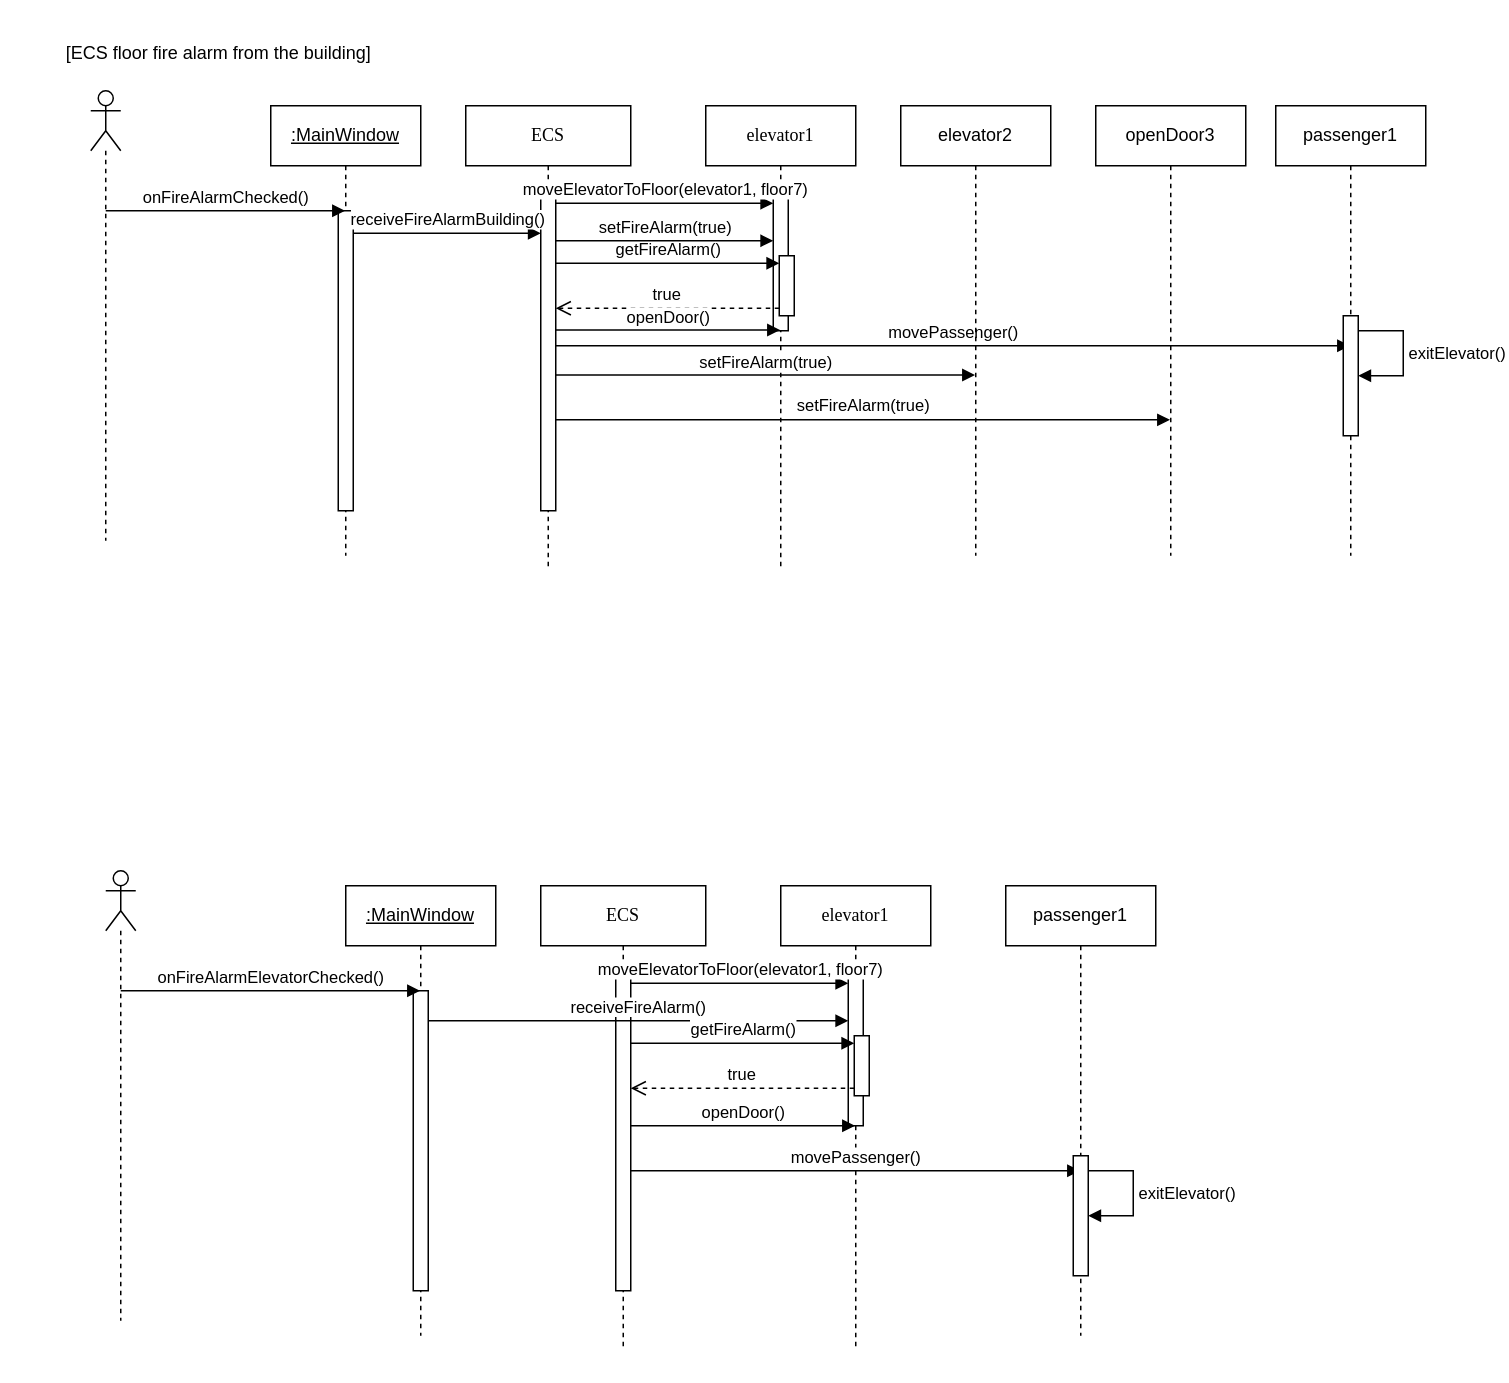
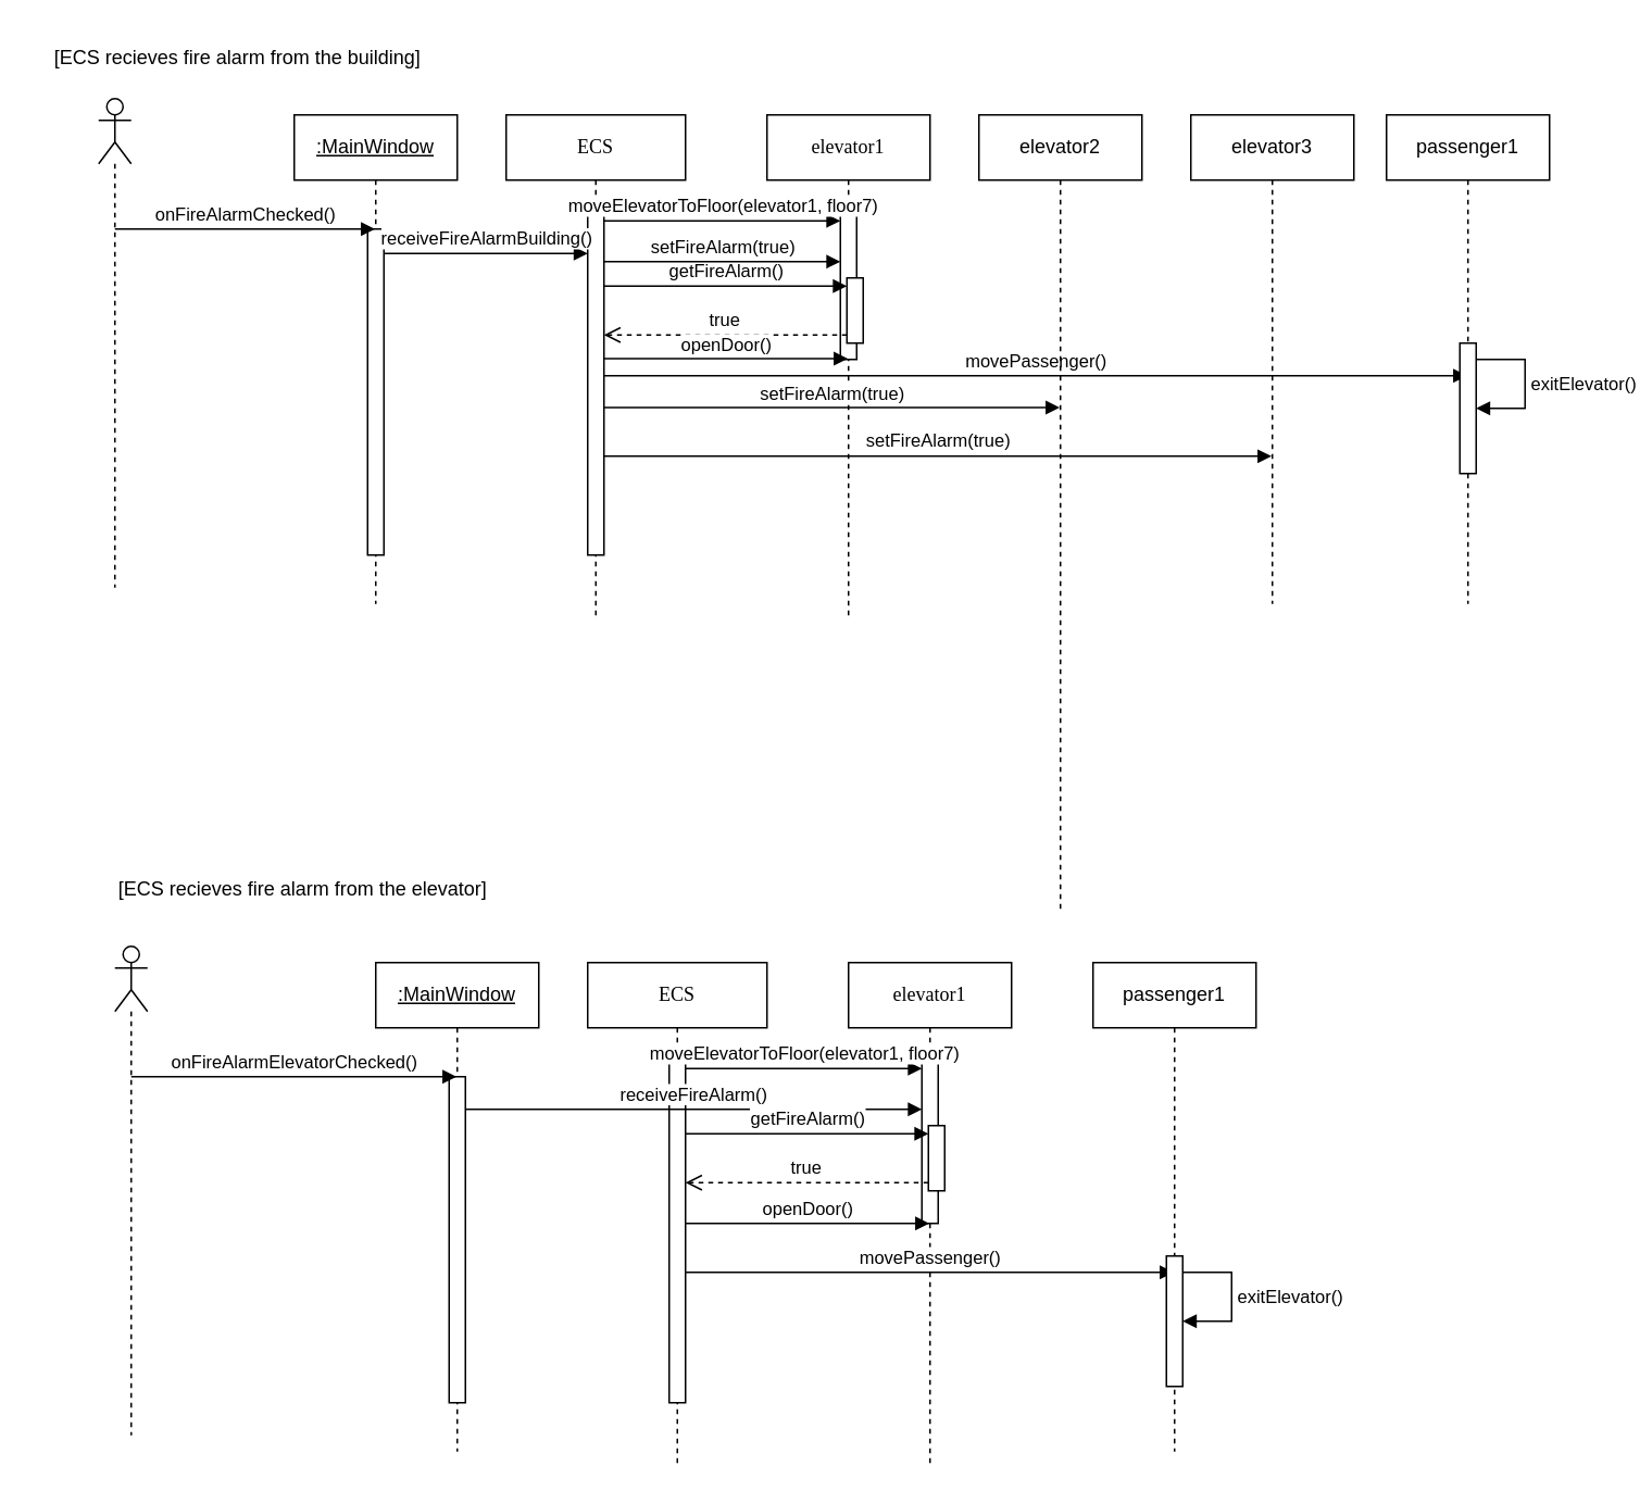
  <mxCell id="0" />
  <mxCell id="1" parent="0" />
  <mxCell id="2" value="elevator1" style="shape=umlLifeline;perimeter=lifelinePerimeter;whiteSpace=wrap;html=1;container=1;collapsible=0;recursiveResize=0;outlineConnect=0;rounded=0;shadow=0;comic=0;labelBackgroundColor=none;strokeWidth=1;fontFamily=Verdana;fontSize=12;align=center;" parent="1" vertex="1"><mxGeometry x="470" y="70" width="100" height="310" as="geometry" /></mxCell>
  <mxCell id="3" value="" style="html=1;points=[[0,0,0,0,5],[0,1,0,0,-5],[1,0,0,0,5],[1,1,0,0,-5]];perimeter=orthogonalPerimeter;outlineConnect=0;targetShapes=umlLifeline;portConstraint=eastwest;newEdgeStyle={&quot;curved&quot;:0,&quot;rounded&quot;:0};" parent="2" vertex="1"><mxGeometry x="45" y="60" width="10" height="90" as="geometry" /></mxCell>
  <mxCell id="4" value="setFireAlarm(true)" style="html=1;verticalAlign=bottom;endArrow=block;curved=0;rounded=0;" parent="2" edge="1"><mxGeometry width="80" relative="1" as="geometry"><mxPoint x="-100" y="179.5" as="sourcePoint" /><mxPoint x="179.5" y="179.5" as="targetPoint" /></mxGeometry></mxCell>
  <mxCell id="5" value="movePassenger()" style="html=1;verticalAlign=bottom;endArrow=block;curved=0;rounded=0;" parent="2" edge="1"><mxGeometry width="80" relative="1" as="geometry"><mxPoint x="-100" y="160" as="sourcePoint" /><mxPoint x="429.5" y="160" as="targetPoint" /></mxGeometry></mxCell>
  <mxCell id="6" value="" style="html=1;points=[[0,0,0,0,5],[0,1,0,0,-5],[1,0,0,0,5],[1,1,0,0,-5]];perimeter=orthogonalPerimeter;outlineConnect=0;targetShapes=umlLifeline;portConstraint=eastwest;newEdgeStyle={&quot;curved&quot;:0,&quot;rounded&quot;:0};" parent="2" vertex="1"><mxGeometry x="49" y="100" width="10" height="40" as="geometry" /></mxCell>
  <mxCell id="7" value="getFireAlarm()" style="html=1;verticalAlign=bottom;endArrow=block;curved=0;rounded=0;entryX=0;entryY=0;entryDx=0;entryDy=5;" parent="2" target="6" edge="1"><mxGeometry relative="1" as="geometry"><mxPoint x="-100" y="105" as="sourcePoint" /></mxGeometry></mxCell>
  <mxCell id="8" value="true" style="html=1;verticalAlign=bottom;endArrow=open;dashed=1;endSize=8;curved=0;rounded=0;exitX=0;exitY=1;exitDx=0;exitDy=-5;" parent="2" source="6" edge="1"><mxGeometry relative="1" as="geometry"><mxPoint x="-100" y="135" as="targetPoint" /></mxGeometry></mxCell>
  <mxCell id="9" value="&lt;u style=&quot;font-family: Helvetica;&quot;&gt;:MainWindow&lt;/u&gt;" style="shape=umlLifeline;perimeter=lifelinePerimeter;whiteSpace=wrap;html=1;container=1;collapsible=0;recursiveResize=0;outlineConnect=0;rounded=0;shadow=0;comic=0;labelBackgroundColor=none;strokeWidth=1;fontFamily=Verdana;fontSize=12;align=center;" parent="1" vertex="1"><mxGeometry x="180" y="70" width="100" height="300" as="geometry" /></mxCell>
  <mxCell id="10" value="" style="html=1;points=[[0,0,0,0,5],[0,1,0,0,-5],[1,0,0,0,5],[1,1,0,0,-5]];perimeter=orthogonalPerimeter;outlineConnect=0;targetShapes=umlLifeline;portConstraint=eastwest;newEdgeStyle={&quot;curved&quot;:0,&quot;rounded&quot;:0};" parent="9" vertex="1"><mxGeometry x="45" y="70" width="10" height="200" as="geometry" /></mxCell>
  <mxCell id="11" value="ECS" style="shape=umlLifeline;perimeter=lifelinePerimeter;whiteSpace=wrap;html=1;container=1;collapsible=0;recursiveResize=0;outlineConnect=0;rounded=0;shadow=0;comic=0;labelBackgroundColor=none;strokeWidth=1;fontFamily=Verdana;fontSize=12;align=center;" parent="1" vertex="1"><mxGeometry x="310" y="70" width="110" height="310" as="geometry" /></mxCell>
  <mxCell id="12" value="" style="html=1;points=[[0,0,0,0,5],[0,1,0,0,-5],[1,0,0,0,5],[1,1,0,0,-5]];perimeter=orthogonalPerimeter;outlineConnect=0;targetShapes=umlLifeline;portConstraint=eastwest;newEdgeStyle={&quot;curved&quot;:0,&quot;rounded&quot;:0};" parent="11" vertex="1"><mxGeometry x="50" y="60" width="10" height="210" as="geometry" /></mxCell>
  <mxCell id="13" value="setFireAlarm(true)" style="html=1;verticalAlign=bottom;endArrow=block;curved=0;rounded=0;" parent="11" target="3" edge="1"><mxGeometry x="0.007" width="80" relative="1" as="geometry"><mxPoint x="60" y="90" as="sourcePoint" /><mxPoint x="200" y="90" as="targetPoint" /><mxPoint as="offset" /></mxGeometry></mxCell>
  <mxCell id="14" value="receiveFireAlarmBuilding()" style="html=1;verticalAlign=bottom;startArrow=none;endArrow=block;startSize=8;curved=0;rounded=0;entryX=0;entryY=0;entryDx=0;entryDy=5;startFill=0;" parent="1" source="10" edge="1"><mxGeometry relative="1" as="geometry"><mxPoint x="240" y="155" as="sourcePoint" /><mxPoint x="360" y="155" as="targetPoint" /></mxGeometry></mxCell>
- <mxCell id="15" value="[ECS floor fire alarm from the building]" style="text;html=1;align=center;verticalAlign=middle;resizable=0;points=[];autosize=1;strokeColor=none;fillColor=none;" parent="1" vertex="1"><mxGeometry x="20" y="20" width="250" height="30" as="geometry" /></mxCell>
+ <mxCell id="15" value="[ECS recieves fire alarm from the building]" style="text;html=1;align=center;verticalAlign=middle;resizable=0;points=[];autosize=1;strokeColor=none;fillColor=none;" parent="1" vertex="1"><mxGeometry x="20" y="20" width="250" height="30" as="geometry" /></mxCell>
+ <mxCell id="16" value="[ECS recieves fire alarm from the elevator]" style="text;html=1;align=center;verticalAlign=middle;resizable=0;points=[];autosize=1;strokeColor=none;fillColor=none;" parent="1" vertex="1"><mxGeometry x="60" y="530" width="250" height="30" as="geometry" /></mxCell>
  <mxCell id="17" value="" style="shape=umlLifeline;perimeter=lifelinePerimeter;whiteSpace=wrap;html=1;container=1;dropTarget=0;collapsible=0;recursiveResize=0;outlineConnect=0;portConstraint=eastwest;newEdgeStyle={&quot;curved&quot;:0,&quot;rounded&quot;:0};participant=umlActor;" parent="1" vertex="1"><mxGeometry x="60" y="60" width="20" height="300" as="geometry" /></mxCell>
  <mxCell id="18" value="onFireAlarmChecked()" style="html=1;verticalAlign=bottom;endArrow=block;curved=0;rounded=0;" parent="1" target="9" edge="1"><mxGeometry width="80" relative="1" as="geometry"><mxPoint x="70" y="140" as="sourcePoint" /><mxPoint x="110" y="140" as="targetPoint" /></mxGeometry></mxCell>
- <mxCell id="19" value="elevator2" style="shape=umlLifeline;perimeter=lifelinePerimeter;whiteSpace=wrap;html=1;container=1;dropTarget=0;collapsible=0;recursiveResize=0;outlineConnect=0;portConstraint=eastwest;newEdgeStyle={&quot;curved&quot;:0,&quot;rounded&quot;:0};" parent="1" vertex="1"><mxGeometry x="600" y="70" width="100" height="300" as="geometry" /></mxCell>
- <mxCell id="20" value="openDoor3" style="shape=umlLifeline;perimeter=lifelinePerimeter;whiteSpace=wrap;html=1;container=1;dropTarget=0;collapsible=0;recursiveResize=0;outlineConnect=0;portConstraint=eastwest;newEdgeStyle={&quot;curved&quot;:0,&quot;rounded&quot;:0};" parent="1" vertex="1"><mxGeometry x="730" y="70" width="100" height="300" as="geometry" /></mxCell>
+ <mxCell id="19" value="elevator2" style="shape=umlLifeline;perimeter=lifelinePerimeter;whiteSpace=wrap;html=1;container=1;dropTarget=0;collapsible=0;recursiveResize=0;outlineConnect=0;portConstraint=eastwest;newEdgeStyle={&quot;curved&quot;:0,&quot;rounded&quot;:0};" parent="1" vertex="1"><mxGeometry x="600" y="70" width="100" height="490" as="geometry" /></mxCell>
+ <mxCell id="20" value="elevator3" style="shape=umlLifeline;perimeter=lifelinePerimeter;whiteSpace=wrap;html=1;container=1;dropTarget=0;collapsible=0;recursiveResize=0;outlineConnect=0;portConstraint=eastwest;newEdgeStyle={&quot;curved&quot;:0,&quot;rounded&quot;:0};" parent="1" vertex="1"><mxGeometry x="730" y="70" width="100" height="300" as="geometry" /></mxCell>
  <mxCell id="21" value="setFireAlarm(true)" style="html=1;verticalAlign=bottom;endArrow=block;curved=0;rounded=0;" parent="1" edge="1"><mxGeometry width="80" relative="1" as="geometry"><mxPoint x="370" y="279.41" as="sourcePoint" /><mxPoint x="779.5" y="279.41" as="targetPoint" /></mxGeometry></mxCell>
  <mxCell id="22" value="passenger1" style="shape=umlLifeline;perimeter=lifelinePerimeter;whiteSpace=wrap;html=1;container=1;dropTarget=0;collapsible=0;recursiveResize=0;outlineConnect=0;portConstraint=eastwest;newEdgeStyle={&quot;curved&quot;:0,&quot;rounded&quot;:0};" parent="1" vertex="1"><mxGeometry x="850" y="70" width="100" height="300" as="geometry" /></mxCell>
  <mxCell id="23" value="" style="html=1;points=[[0,0,0,0,5],[0,1,0,0,-5],[1,0,0,0,5],[1,1,0,0,-5]];perimeter=orthogonalPerimeter;outlineConnect=0;targetShapes=umlLifeline;portConstraint=eastwest;newEdgeStyle={&quot;curved&quot;:0,&quot;rounded&quot;:0};" parent="22" vertex="1"><mxGeometry x="45" y="140" width="10" height="80" as="geometry" /></mxCell>
  <mxCell id="24" value="exitElevator()" style="html=1;align=left;spacingLeft=2;endArrow=block;rounded=0;edgeStyle=orthogonalEdgeStyle;curved=0;rounded=0;" parent="22" target="23" edge="1"><mxGeometry relative="1" as="geometry"><mxPoint x="55" y="150" as="sourcePoint" /><Array as="points"><mxPoint x="85" y="150" /><mxPoint x="85" y="180" /></Array><mxPoint x="60.0" y="180" as="targetPoint" /></mxGeometry></mxCell>
  <mxCell id="25" value="moveElevatorToFloor(elevator1, floor7)" style="html=1;verticalAlign=bottom;endArrow=block;curved=0;rounded=0;entryX=0;entryY=0;entryDx=0;entryDy=5;" parent="1" source="12" target="3" edge="1"><mxGeometry relative="1" as="geometry"><mxPoint x="450" y="245" as="sourcePoint" /></mxGeometry></mxCell>
  <mxCell id="26" value="elevator1" style="shape=umlLifeline;perimeter=lifelinePerimeter;whiteSpace=wrap;html=1;container=1;collapsible=0;recursiveResize=0;outlineConnect=0;rounded=0;shadow=0;comic=0;labelBackgroundColor=none;strokeWidth=1;fontFamily=Verdana;fontSize=12;align=center;" parent="1" vertex="1"><mxGeometry x="520" y="590" width="100" height="310" as="geometry" /></mxCell>
  <mxCell id="27" value="" style="html=1;points=[[0,0,0,0,5],[0,1,0,0,-5],[1,0,0,0,5],[1,1,0,0,-5]];perimeter=orthogonalPerimeter;outlineConnect=0;targetShapes=umlLifeline;portConstraint=eastwest;newEdgeStyle={&quot;curved&quot;:0,&quot;rounded&quot;:0};" parent="26" vertex="1"><mxGeometry x="45" y="60" width="10" height="100" as="geometry" /></mxCell>
  <mxCell id="28" value="" style="html=1;points=[[0,0,0,0,5],[0,1,0,0,-5],[1,0,0,0,5],[1,1,0,0,-5]];perimeter=orthogonalPerimeter;outlineConnect=0;targetShapes=umlLifeline;portConstraint=eastwest;newEdgeStyle={&quot;curved&quot;:0,&quot;rounded&quot;:0};" parent="26" vertex="1"><mxGeometry x="49" y="100" width="10" height="40" as="geometry" /></mxCell>
  <mxCell id="29" value="&lt;u style=&quot;font-family: Helvetica;&quot;&gt;:MainWindow&lt;/u&gt;" style="shape=umlLifeline;perimeter=lifelinePerimeter;whiteSpace=wrap;html=1;container=1;collapsible=0;recursiveResize=0;outlineConnect=0;rounded=0;shadow=0;comic=0;labelBackgroundColor=none;strokeWidth=1;fontFamily=Verdana;fontSize=12;align=center;" parent="1" vertex="1"><mxGeometry x="230" y="590" width="100" height="300" as="geometry" /></mxCell>
  <mxCell id="30" value="" style="html=1;points=[[0,0,0,0,5],[0,1,0,0,-5],[1,0,0,0,5],[1,1,0,0,-5]];perimeter=orthogonalPerimeter;outlineConnect=0;targetShapes=umlLifeline;portConstraint=eastwest;newEdgeStyle={&quot;curved&quot;:0,&quot;rounded&quot;:0};" parent="29" vertex="1"><mxGeometry x="45" y="70" width="10" height="200" as="geometry" /></mxCell>
  <mxCell id="31" value="ECS" style="shape=umlLifeline;perimeter=lifelinePerimeter;whiteSpace=wrap;html=1;container=1;collapsible=0;recursiveResize=0;outlineConnect=0;rounded=0;shadow=0;comic=0;labelBackgroundColor=none;strokeWidth=1;fontFamily=Verdana;fontSize=12;align=center;" parent="1" vertex="1"><mxGeometry x="360" y="590" width="110" height="310" as="geometry" /></mxCell>
  <mxCell id="32" value="" style="html=1;points=[[0,0,0,0,5],[0,1,0,0,-5],[1,0,0,0,5],[1,1,0,0,-5]];perimeter=orthogonalPerimeter;outlineConnect=0;targetShapes=umlLifeline;portConstraint=eastwest;newEdgeStyle={&quot;curved&quot;:0,&quot;rounded&quot;:0};" parent="31" vertex="1"><mxGeometry x="50" y="60" width="10" height="210" as="geometry" /></mxCell>
  <mxCell id="33" value="receiveFireAlarm()" style="html=1;verticalAlign=bottom;startArrow=none;endArrow=block;startSize=8;curved=0;rounded=0;startFill=0;" parent="1" source="30" target="27" edge="1"><mxGeometry relative="1" as="geometry"><mxPoint x="290" y="675" as="sourcePoint" /><mxPoint x="410" y="675" as="targetPoint" /><Array as="points"><mxPoint x="430" y="680" /></Array></mxGeometry></mxCell>
  <mxCell id="34" value="onFireAlarmElevatorChecked()" style="html=1;verticalAlign=bottom;endArrow=block;curved=0;rounded=0;" parent="1" target="29" edge="1"><mxGeometry width="80" relative="1" as="geometry"><mxPoint x="80" y="660" as="sourcePoint" /><mxPoint x="160" y="660" as="targetPoint" /></mxGeometry></mxCell>
  <mxCell id="35" value="passenger1" style="shape=umlLifeline;perimeter=lifelinePerimeter;whiteSpace=wrap;html=1;container=1;dropTarget=0;collapsible=0;recursiveResize=0;outlineConnect=0;portConstraint=eastwest;newEdgeStyle={&quot;curved&quot;:0,&quot;rounded&quot;:0};" parent="1" vertex="1"><mxGeometry x="670" y="590" width="100" height="300" as="geometry" /></mxCell>
  <mxCell id="36" value="movePassenger()" style="html=1;verticalAlign=bottom;endArrow=block;curved=0;rounded=0;" parent="35" edge="1"><mxGeometry width="80" relative="1" as="geometry"><mxPoint x="-250" y="190" as="sourcePoint" /><mxPoint x="49.5" y="190" as="targetPoint" /></mxGeometry></mxCell>
  <mxCell id="37" value="" style="html=1;points=[[0,0,0,0,5],[0,1,0,0,-5],[1,0,0,0,5],[1,1,0,0,-5]];perimeter=orthogonalPerimeter;outlineConnect=0;targetShapes=umlLifeline;portConstraint=eastwest;newEdgeStyle={&quot;curved&quot;:0,&quot;rounded&quot;:0};" parent="35" vertex="1"><mxGeometry x="45" y="180" width="10" height="80" as="geometry" /></mxCell>
  <mxCell id="38" value="exitElevator()" style="html=1;align=left;spacingLeft=2;endArrow=block;rounded=0;edgeStyle=orthogonalEdgeStyle;curved=0;rounded=0;" parent="35" target="37" edge="1"><mxGeometry relative="1" as="geometry"><mxPoint x="55" y="190" as="sourcePoint" /><Array as="points"><mxPoint x="85" y="190" /><mxPoint x="85" y="220" /></Array><mxPoint x="60.0" y="220" as="targetPoint" /></mxGeometry></mxCell>
  <mxCell id="39" value="moveElevatorToFloor(elevator1, floor7)" style="html=1;verticalAlign=bottom;endArrow=block;curved=0;rounded=0;entryX=0;entryY=0;entryDx=0;entryDy=5;" parent="1" source="32" target="27" edge="1"><mxGeometry relative="1" as="geometry"><mxPoint x="500" y="765" as="sourcePoint" /></mxGeometry></mxCell>
  <mxCell id="40" value="" style="shape=umlLifeline;perimeter=lifelinePerimeter;whiteSpace=wrap;html=1;container=1;dropTarget=0;collapsible=0;recursiveResize=0;outlineConnect=0;portConstraint=eastwest;newEdgeStyle={&quot;curved&quot;:0,&quot;rounded&quot;:0};participant=umlActor;" parent="1" vertex="1"><mxGeometry x="70" y="580" width="20" height="300" as="geometry" /></mxCell>
  <mxCell id="41" value="getFireAlarm()" style="html=1;verticalAlign=bottom;endArrow=block;curved=0;rounded=0;entryX=0;entryY=0;entryDx=0;entryDy=5;" parent="1" source="32" target="28" edge="1"><mxGeometry relative="1" as="geometry"><mxPoint x="499" y="695" as="sourcePoint" /></mxGeometry></mxCell>
  <mxCell id="42" value="true" style="html=1;verticalAlign=bottom;endArrow=open;dashed=1;endSize=8;curved=0;rounded=0;exitX=0;exitY=1;exitDx=0;exitDy=-5;" parent="1" source="28" edge="1"><mxGeometry relative="1" as="geometry"><mxPoint x="420" y="725" as="targetPoint" /></mxGeometry></mxCell>
  <mxCell id="43" value="openDoor()" style="html=1;verticalAlign=bottom;endArrow=block;curved=0;rounded=0;" parent="1" target="2" edge="1"><mxGeometry width="80" relative="1" as="geometry"><mxPoint x="370" y="219.5" as="sourcePoint" /><mxPoint x="495" y="219.5" as="targetPoint" /></mxGeometry></mxCell>
  <mxCell id="44" value="openDoor()" style="html=1;verticalAlign=bottom;endArrow=block;curved=0;rounded=0;" parent="1" target="26" edge="1"><mxGeometry width="80" relative="1" as="geometry"><mxPoint x="420" y="750" as="sourcePoint" /><mxPoint x="545" y="750" as="targetPoint" /></mxGeometry></mxCell>
